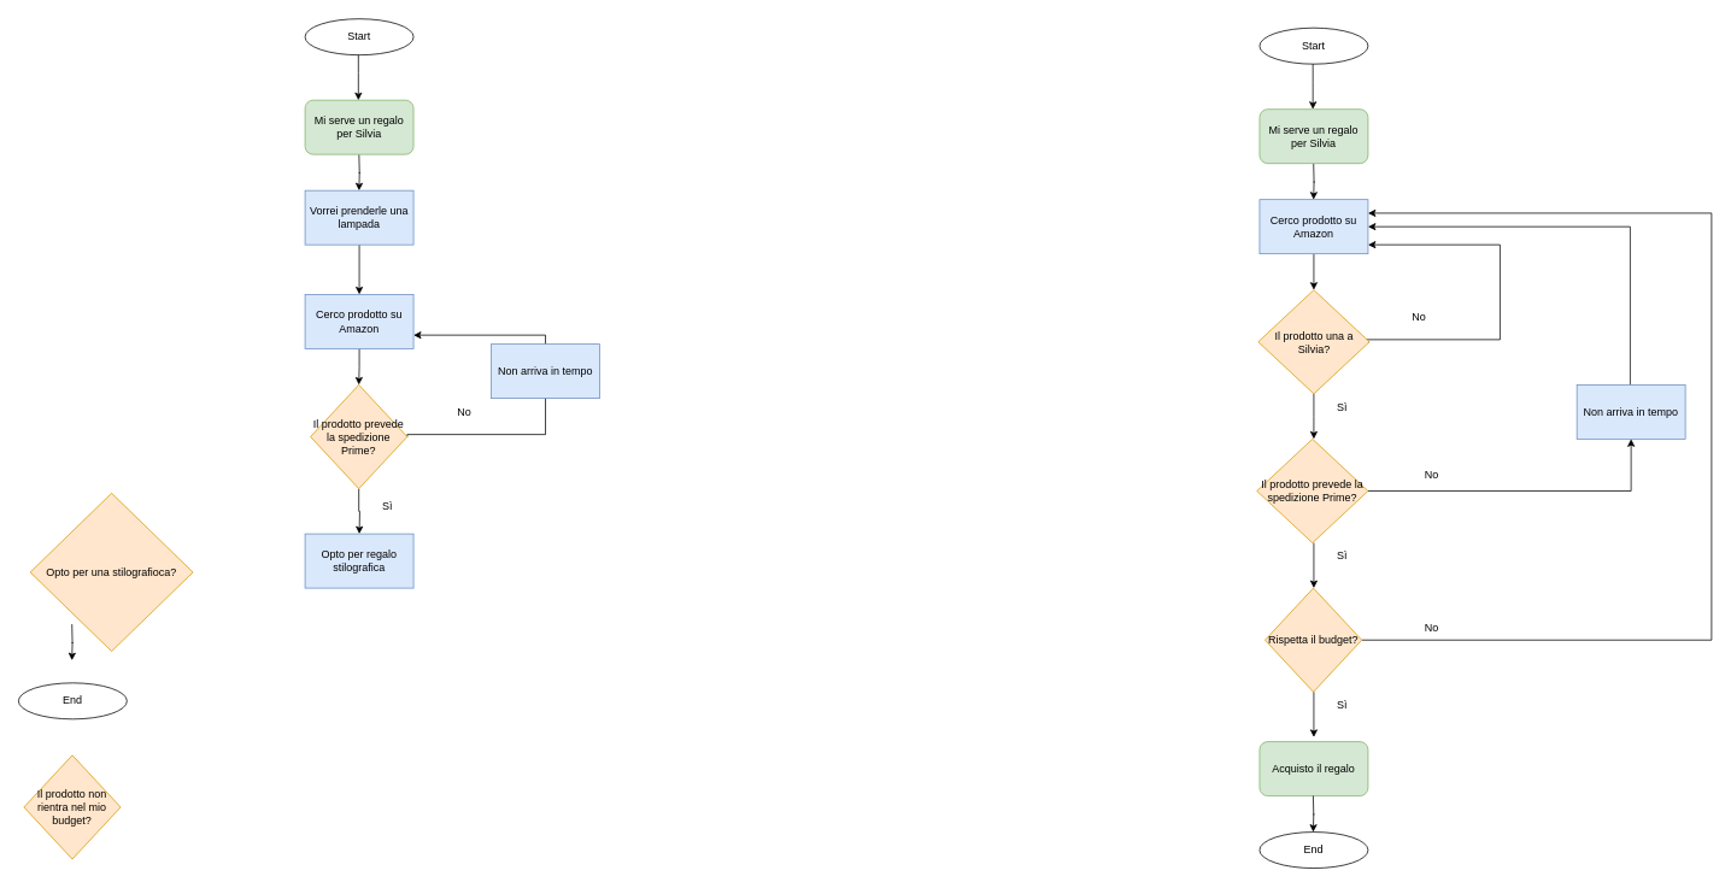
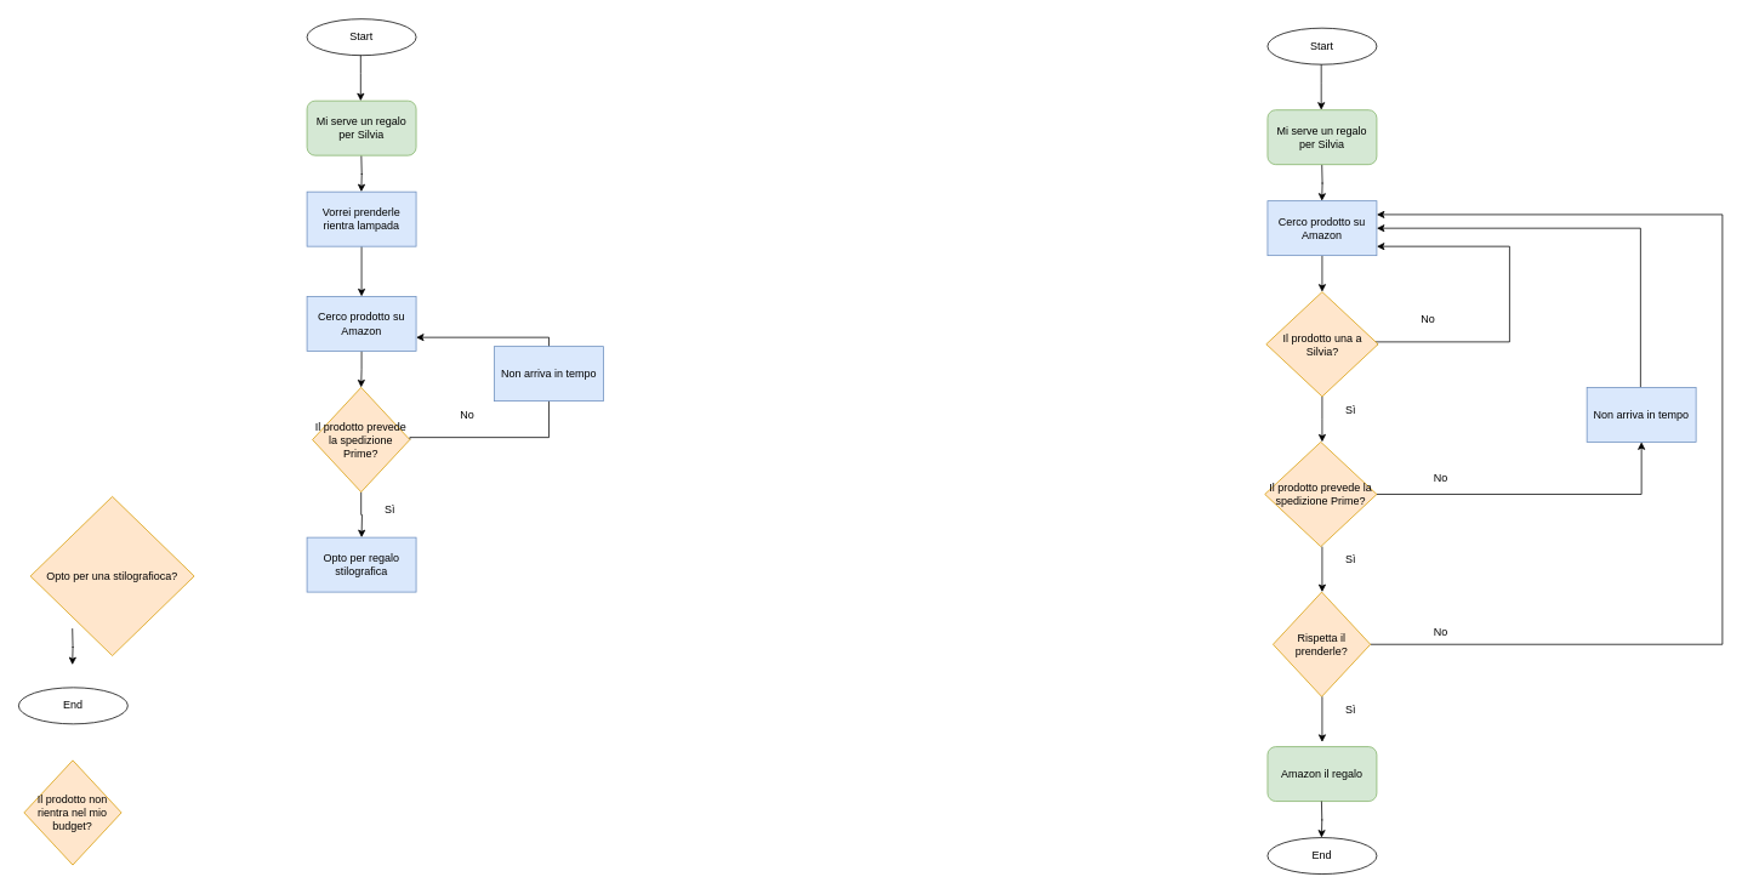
  <mxCell id="0" />
  <mxCell id="1" parent="0" />
  <mxCell id="2" style="edgeStyle=orthogonalEdgeStyle;rounded=0;orthogonalLoop=1;jettySize=auto;html=1;" parent="1" edge="1"><mxGeometry relative="1" as="geometry"><mxPoint x="396.71" y="210" as="targetPoint" /><mxPoint x="396.71" y="170" as="sourcePoint" /></mxGeometry></mxCell>
  <mxCell id="3" value="Start" style="ellipse;whiteSpace=wrap;html=1;" parent="1" vertex="1"><mxGeometry x="337" y="20" width="120" height="40" as="geometry" /></mxCell>
  <mxCell id="4" style="edgeStyle=orthogonalEdgeStyle;rounded=0;orthogonalLoop=1;jettySize=auto;html=1;" parent="1" edge="1"><mxGeometry relative="1" as="geometry"><mxPoint x="79.12" y="730" as="targetPoint" /><mxPoint x="79.12" y="690" as="sourcePoint" /></mxGeometry></mxCell>
  <mxCell id="5" value="End" style="ellipse;whiteSpace=wrap;html=1;" parent="1" vertex="1"><mxGeometry x="20" y="755" width="120" height="40" as="geometry" /></mxCell>
  <mxCell id="6" value="Mi serve un regalo per Silvia" style="rounded=1;whiteSpace=wrap;html=1;fillColor=#d5e8d4;strokeColor=#82b366;" vertex="1" parent="1"><mxGeometry x="337" y="110" width="120" height="60" as="geometry" /></mxCell>
  <mxCell id="7" value="" style="endArrow=classic;html=1;rounded=0;" edge="1" parent="1"><mxGeometry width="50" height="50" relative="1" as="geometry"><mxPoint x="396" y="60" as="sourcePoint" /><mxPoint x="396" y="110" as="targetPoint" /><Array as="points"><mxPoint x="396" y="80" /></Array></mxGeometry></mxCell>
  <mxCell id="8" style="edgeStyle=orthogonalEdgeStyle;rounded=0;orthogonalLoop=1;jettySize=auto;html=1;exitX=1;exitY=0.5;exitDx=0;exitDy=0;" edge="1" parent="1" source="10" target="12"><mxGeometry relative="1" as="geometry"><mxPoint x="603" y="320" as="targetPoint" /><Array as="points"><mxPoint x="450" y="480" /><mxPoint x="603" y="480" /><mxPoint x="603" y="370" /></Array></mxGeometry></mxCell>
  <mxCell id="9" style="edgeStyle=orthogonalEdgeStyle;rounded=0;orthogonalLoop=1;jettySize=auto;html=1;entryX=0.5;entryY=0;entryDx=0;entryDy=0;" edge="1" parent="1" source="10"><mxGeometry relative="1" as="geometry"><mxPoint x="397" y="590" as="targetPoint" /></mxGeometry></mxCell>
  <mxCell id="10" value="Il prodotto prevede la spedizione Prime?" style="rhombus;whiteSpace=wrap;html=1;fillColor=#ffe6cc;strokeColor=#d79b00;" vertex="1" parent="1"><mxGeometry x="343" y="425" width="107" height="115" as="geometry" /></mxCell>
  <mxCell id="11" style="edgeStyle=orthogonalEdgeStyle;rounded=0;orthogonalLoop=1;jettySize=auto;html=1;" edge="1" parent="1" source="12" target="10"><mxGeometry relative="1" as="geometry" /></mxCell>
  <mxCell id="12" value="Cerco prodotto su Amazon" style="rounded=0;whiteSpace=wrap;html=1;fillColor=#dae8fc;strokeColor=#6c8ebf;" vertex="1" parent="1"><mxGeometry x="337" y="325" width="120" height="60" as="geometry" /></mxCell>
  <mxCell id="13" value="No" style="text;html=1;align=center;verticalAlign=middle;resizable=0;points=[];autosize=1;strokeColor=none;fillColor=none;" vertex="1" parent="1"><mxGeometry x="493" y="440" width="40" height="30" as="geometry" /></mxCell>
  <mxCell id="14" style="edgeStyle=orthogonalEdgeStyle;rounded=0;orthogonalLoop=1;jettySize=auto;html=1;exitX=0.5;exitY=1;exitDx=0;exitDy=0;entryX=0.5;entryY=0;entryDx=0;entryDy=0;" edge="1" parent="1" source="15" target="12"><mxGeometry relative="1" as="geometry" /></mxCell>
- <mxCell id="15" value="Vorrei prenderle una lampada" style="rounded=0;whiteSpace=wrap;html=1;fillColor=#dae8fc;strokeColor=#6c8ebf;" vertex="1" parent="1"><mxGeometry x="337" y="210" width="120" height="60" as="geometry" /></mxCell>
+ <mxCell id="15" value="Vorrei prenderle rientra lampada" style="rounded=0;whiteSpace=wrap;html=1;fillColor=#dae8fc;strokeColor=#6c8ebf;" vertex="1" parent="1"><mxGeometry x="337" y="210" width="120" height="60" as="geometry" /></mxCell>
  <mxCell id="16" value="Non arriva in tempo" style="rounded=0;whiteSpace=wrap;html=1;fillColor=#dae8fc;strokeColor=#6c8ebf;" vertex="1" parent="1"><mxGeometry x="543" y="380" width="120" height="60" as="geometry" /></mxCell>
  <mxCell id="17" value="Il prodotto non rientra nel mio budget?" style="rhombus;whiteSpace=wrap;html=1;fillColor=#ffe6cc;strokeColor=#d79b00;" vertex="1" parent="1"><mxGeometry x="26" y="835" width="107" height="115" as="geometry" /></mxCell>
  <mxCell id="18" style="edgeStyle=orthogonalEdgeStyle;rounded=0;orthogonalLoop=1;jettySize=auto;html=1;" edge="1" parent="1"><mxGeometry relative="1" as="geometry"><mxPoint x="1452.71" y="220" as="targetPoint" /><mxPoint x="1452.71" y="180" as="sourcePoint" /></mxGeometry></mxCell>
  <mxCell id="19" value="Start" style="ellipse;whiteSpace=wrap;html=1;" vertex="1" parent="1"><mxGeometry x="1393" y="30" width="120" height="40" as="geometry" /></mxCell>
  <mxCell id="20" value="Mi serve un regalo per Silvia" style="rounded=1;whiteSpace=wrap;html=1;fillColor=#d5e8d4;strokeColor=#82b366;" vertex="1" parent="1"><mxGeometry x="1393" y="120" width="120" height="60" as="geometry" /></mxCell>
  <mxCell id="21" value="" style="endArrow=classic;html=1;rounded=0;" edge="1" parent="1"><mxGeometry width="50" height="50" relative="1" as="geometry"><mxPoint x="1452" y="70" as="sourcePoint" /><mxPoint x="1452" y="120" as="targetPoint" /><Array as="points"><mxPoint x="1452" y="90" /></Array></mxGeometry></mxCell>
  <mxCell id="22" style="edgeStyle=orthogonalEdgeStyle;rounded=0;orthogonalLoop=1;jettySize=auto;html=1;exitX=1;exitY=0.5;exitDx=0;exitDy=0;" edge="1" parent="1" source="24" target="26"><mxGeometry relative="1" as="geometry"><mxPoint x="1659" y="215" as="targetPoint" /><Array as="points"><mxPoint x="1506" y="375" /><mxPoint x="1659" y="375" /><mxPoint x="1659" y="270" /></Array></mxGeometry></mxCell>
  <mxCell id="23" style="edgeStyle=orthogonalEdgeStyle;rounded=0;orthogonalLoop=1;jettySize=auto;html=1;entryX=0.5;entryY=0;entryDx=0;entryDy=0;" edge="1" parent="1" source="24"><mxGeometry relative="1" as="geometry"><mxPoint x="1453" y="485" as="targetPoint" /></mxGeometry></mxCell>
  <mxCell id="24" value="Il prodotto una a Silvia?" style="rhombus;whiteSpace=wrap;html=1;fillColor=#ffe6cc;strokeColor=#d79b00;" vertex="1" parent="1"><mxGeometry x="1391.5" y="320" width="123" height="115" as="geometry" /></mxCell>
  <mxCell id="25" style="edgeStyle=orthogonalEdgeStyle;rounded=0;orthogonalLoop=1;jettySize=auto;html=1;" edge="1" parent="1" source="26" target="24"><mxGeometry relative="1" as="geometry" /></mxCell>
  <mxCell id="26" value="Cerco prodotto su Amazon" style="rounded=0;whiteSpace=wrap;html=1;fillColor=#dae8fc;strokeColor=#6c8ebf;" vertex="1" parent="1"><mxGeometry x="1393" y="220" width="120" height="60" as="geometry" /></mxCell>
  <mxCell id="27" value="No" style="text;html=1;align=center;verticalAlign=middle;resizable=0;points=[];autosize=1;strokeColor=none;fillColor=none;" vertex="1" parent="1"><mxGeometry x="1549" y="335" width="40" height="30" as="geometry" /></mxCell>
  <mxCell id="28" value="Sì" style="text;html=1;align=center;verticalAlign=middle;resizable=0;points=[];autosize=1;strokeColor=none;fillColor=none;" vertex="1" parent="1"><mxGeometry x="1469" y="435" width="30" height="30" as="geometry" /></mxCell>
  <mxCell id="29" style="edgeStyle=orthogonalEdgeStyle;rounded=0;orthogonalLoop=1;jettySize=auto;html=1;exitX=1;exitY=0.5;exitDx=0;exitDy=0;entryX=1;entryY=0.25;entryDx=0;entryDy=0;" edge="1" parent="1" source="30" target="26"><mxGeometry relative="1" as="geometry"><Array as="points"><mxPoint x="1893" y="708" /><mxPoint x="1893" y="235" /></Array></mxGeometry></mxCell>
- <mxCell id="30" value="Rispetta il budget?" style="rhombus;whiteSpace=wrap;html=1;fillColor=#ffe6cc;strokeColor=#d79b00;" vertex="1" parent="1"><mxGeometry x="1399" y="650" width="107" height="115" as="geometry" /></mxCell>
+ <mxCell id="30" value="Rispetta il prenderle?" style="rhombus;whiteSpace=wrap;html=1;fillColor=#ffe6cc;strokeColor=#d79b00;" vertex="1" parent="1"><mxGeometry x="1399" y="650" width="107" height="115" as="geometry" /></mxCell>
  <mxCell id="31" style="edgeStyle=orthogonalEdgeStyle;rounded=0;orthogonalLoop=1;jettySize=auto;html=1;exitX=1;exitY=0.5;exitDx=0;exitDy=0;entryX=0.5;entryY=1;entryDx=0;entryDy=0;" edge="1" parent="1" source="32" target="40"><mxGeometry relative="1" as="geometry" /></mxCell>
  <mxCell id="32" value="Il prodotto prevede la spedizione Prime?" style="rhombus;whiteSpace=wrap;html=1;fillColor=#ffe6cc;strokeColor=#d79b00;" vertex="1" parent="1"><mxGeometry x="1390" y="485" width="123" height="115" as="geometry" /></mxCell>
  <mxCell id="33" style="edgeStyle=orthogonalEdgeStyle;rounded=0;orthogonalLoop=1;jettySize=auto;html=1;entryX=0.5;entryY=0;entryDx=0;entryDy=0;" edge="1" parent="1"><mxGeometry relative="1" as="geometry"><mxPoint x="1453" y="650" as="targetPoint" /><mxPoint x="1453" y="600" as="sourcePoint" /></mxGeometry></mxCell>
  <mxCell id="34" value="Sì" style="text;html=1;align=center;verticalAlign=middle;resizable=0;points=[];autosize=1;strokeColor=none;fillColor=none;" vertex="1" parent="1"><mxGeometry x="1469" y="600" width="30" height="30" as="geometry" /></mxCell>
  <mxCell id="35" style="edgeStyle=orthogonalEdgeStyle;rounded=0;orthogonalLoop=1;jettySize=auto;html=1;entryX=0.5;entryY=0;entryDx=0;entryDy=0;" edge="1" parent="1"><mxGeometry relative="1" as="geometry"><mxPoint x="1453" y="815" as="targetPoint" /><mxPoint x="1453" y="765" as="sourcePoint" /></mxGeometry></mxCell>
  <mxCell id="36" value="Sì" style="text;html=1;align=center;verticalAlign=middle;resizable=0;points=[];autosize=1;strokeColor=none;fillColor=none;" vertex="1" parent="1"><mxGeometry x="1469" y="765" width="30" height="30" as="geometry" /></mxCell>
- <mxCell id="37" value="Acquisto il regalo" style="rounded=1;whiteSpace=wrap;html=1;fillColor=#d5e8d4;strokeColor=#82b366;" vertex="1" parent="1"><mxGeometry x="1393" y="820" width="120" height="60" as="geometry" /></mxCell>
+ <mxCell id="37" value="Amazon il regalo" style="rounded=1;whiteSpace=wrap;html=1;fillColor=#d5e8d4;strokeColor=#82b366;" vertex="1" parent="1"><mxGeometry x="1393" y="820" width="120" height="60" as="geometry" /></mxCell>
  <mxCell id="38" value="No" style="text;html=1;align=center;verticalAlign=middle;resizable=0;points=[];autosize=1;strokeColor=none;fillColor=none;" vertex="1" parent="1"><mxGeometry x="1563" y="510" width="40" height="30" as="geometry" /></mxCell>
  <mxCell id="39" style="edgeStyle=orthogonalEdgeStyle;rounded=0;orthogonalLoop=1;jettySize=auto;html=1;entryX=1;entryY=0.5;entryDx=0;entryDy=0;" edge="1" parent="1" source="40" target="26"><mxGeometry relative="1" as="geometry"><Array as="points"><mxPoint x="1803" y="250" /></Array></mxGeometry></mxCell>
  <mxCell id="40" value="Non arriva in tempo" style="rounded=0;whiteSpace=wrap;html=1;fillColor=#dae8fc;strokeColor=#6c8ebf;" vertex="1" parent="1"><mxGeometry x="1744" y="425" width="120" height="60" as="geometry" /></mxCell>
  <mxCell id="41" value="No" style="text;html=1;align=center;verticalAlign=middle;resizable=0;points=[];autosize=1;strokeColor=none;fillColor=none;" vertex="1" parent="1"><mxGeometry x="1563" y="680" width="40" height="30" as="geometry" /></mxCell>
  <mxCell id="42" value="Opto per regalo stilografica" style="rounded=0;whiteSpace=wrap;html=1;fillColor=#dae8fc;strokeColor=#6c8ebf;" vertex="1" parent="1"><mxGeometry x="337" y="590" width="120" height="60" as="geometry" /></mxCell>
  <mxCell id="43" style="edgeStyle=orthogonalEdgeStyle;rounded=0;orthogonalLoop=1;jettySize=auto;html=1;" edge="1" parent="1"><mxGeometry relative="1" as="geometry"><mxPoint x="1452.31" y="920" as="targetPoint" /><mxPoint x="1452.31" y="880" as="sourcePoint" /></mxGeometry></mxCell>
  <mxCell id="44" value="End" style="ellipse;whiteSpace=wrap;html=1;" vertex="1" parent="1"><mxGeometry x="1393" y="920" width="120" height="40" as="geometry" /></mxCell>
  <mxCell id="45" value="Opto per una stilografioca?" style="rhombus;whiteSpace=wrap;html=1;fillColor=#ffe6cc;strokeColor=#d79b00;" vertex="1" parent="1"><mxGeometry x="33" y="545" width="180" height="175" as="geometry" /></mxCell>
  <mxCell id="46" value="Sì" style="text;html=1;align=center;verticalAlign=middle;resizable=0;points=[];autosize=1;strokeColor=none;fillColor=none;" vertex="1" parent="1"><mxGeometry x="413" y="545" width="30" height="30" as="geometry" /></mxCell>
